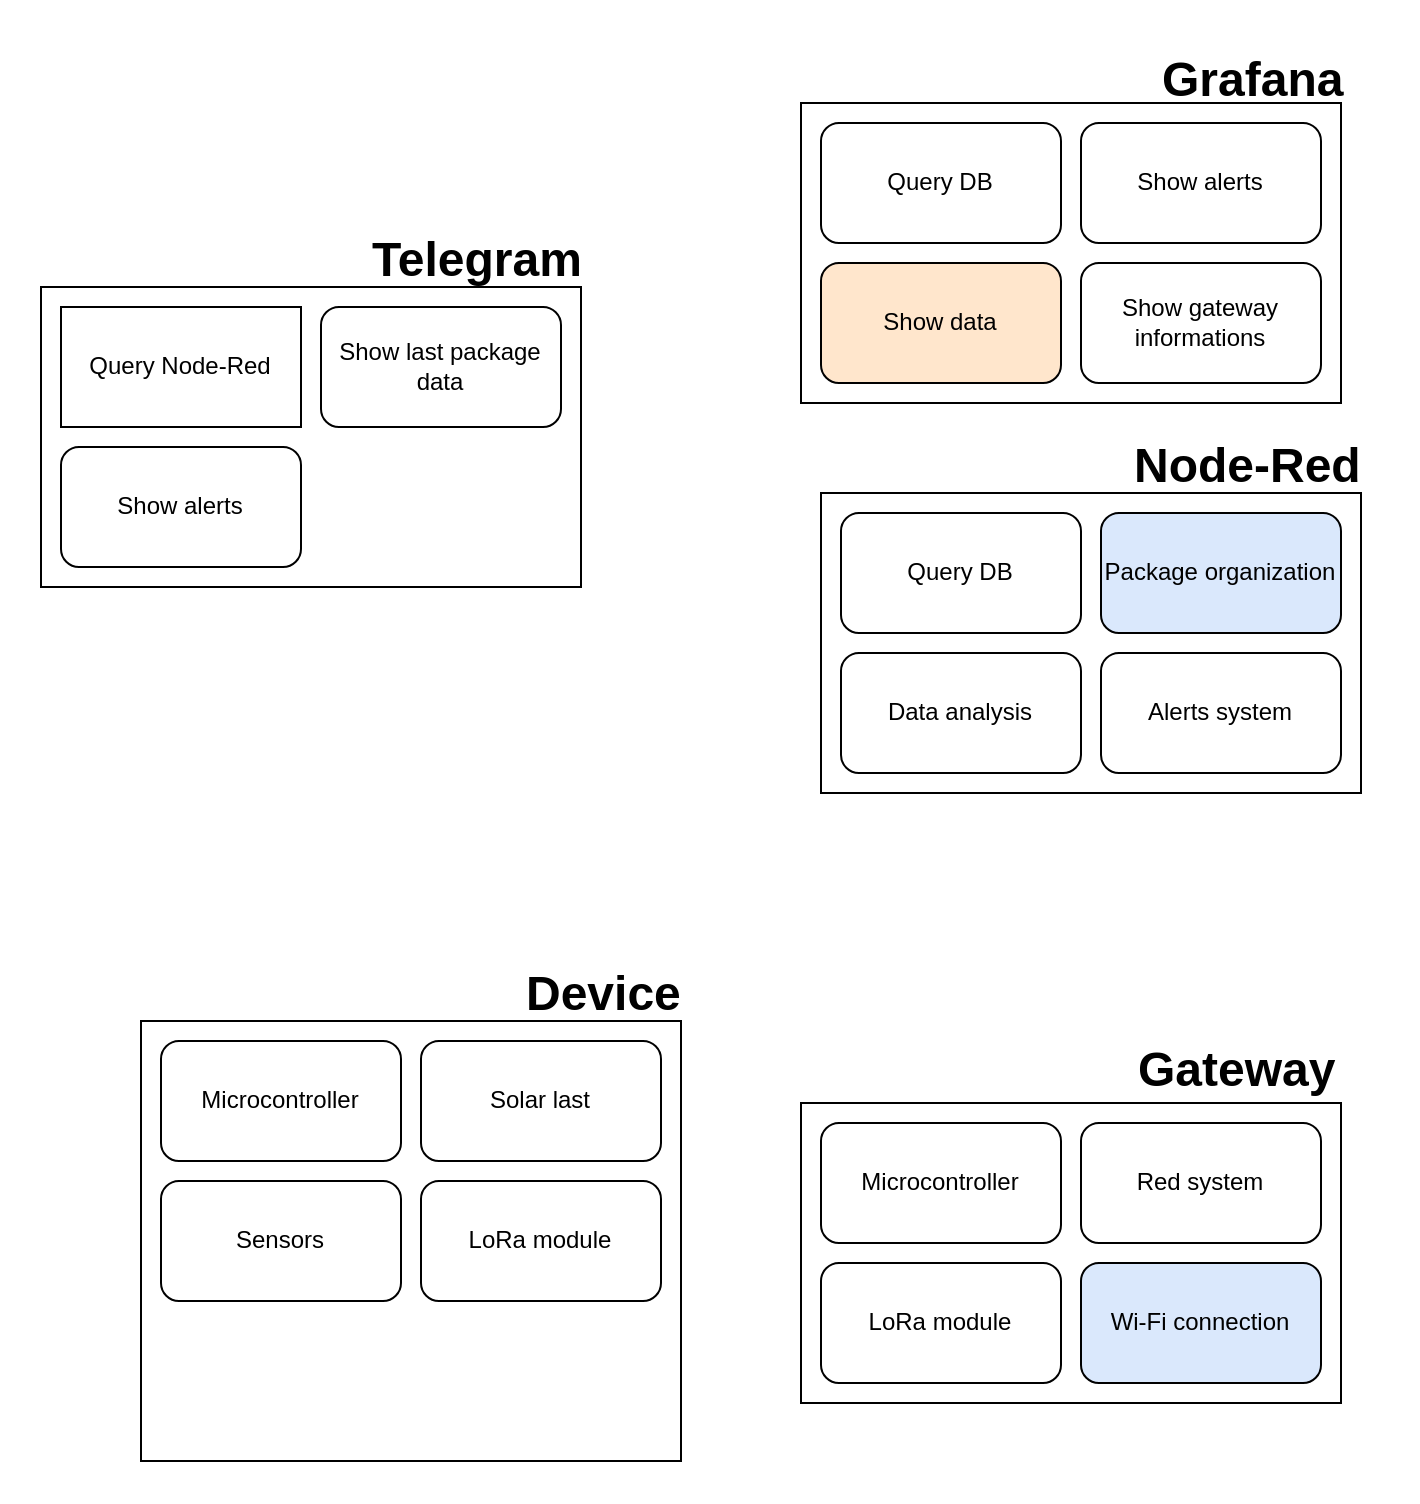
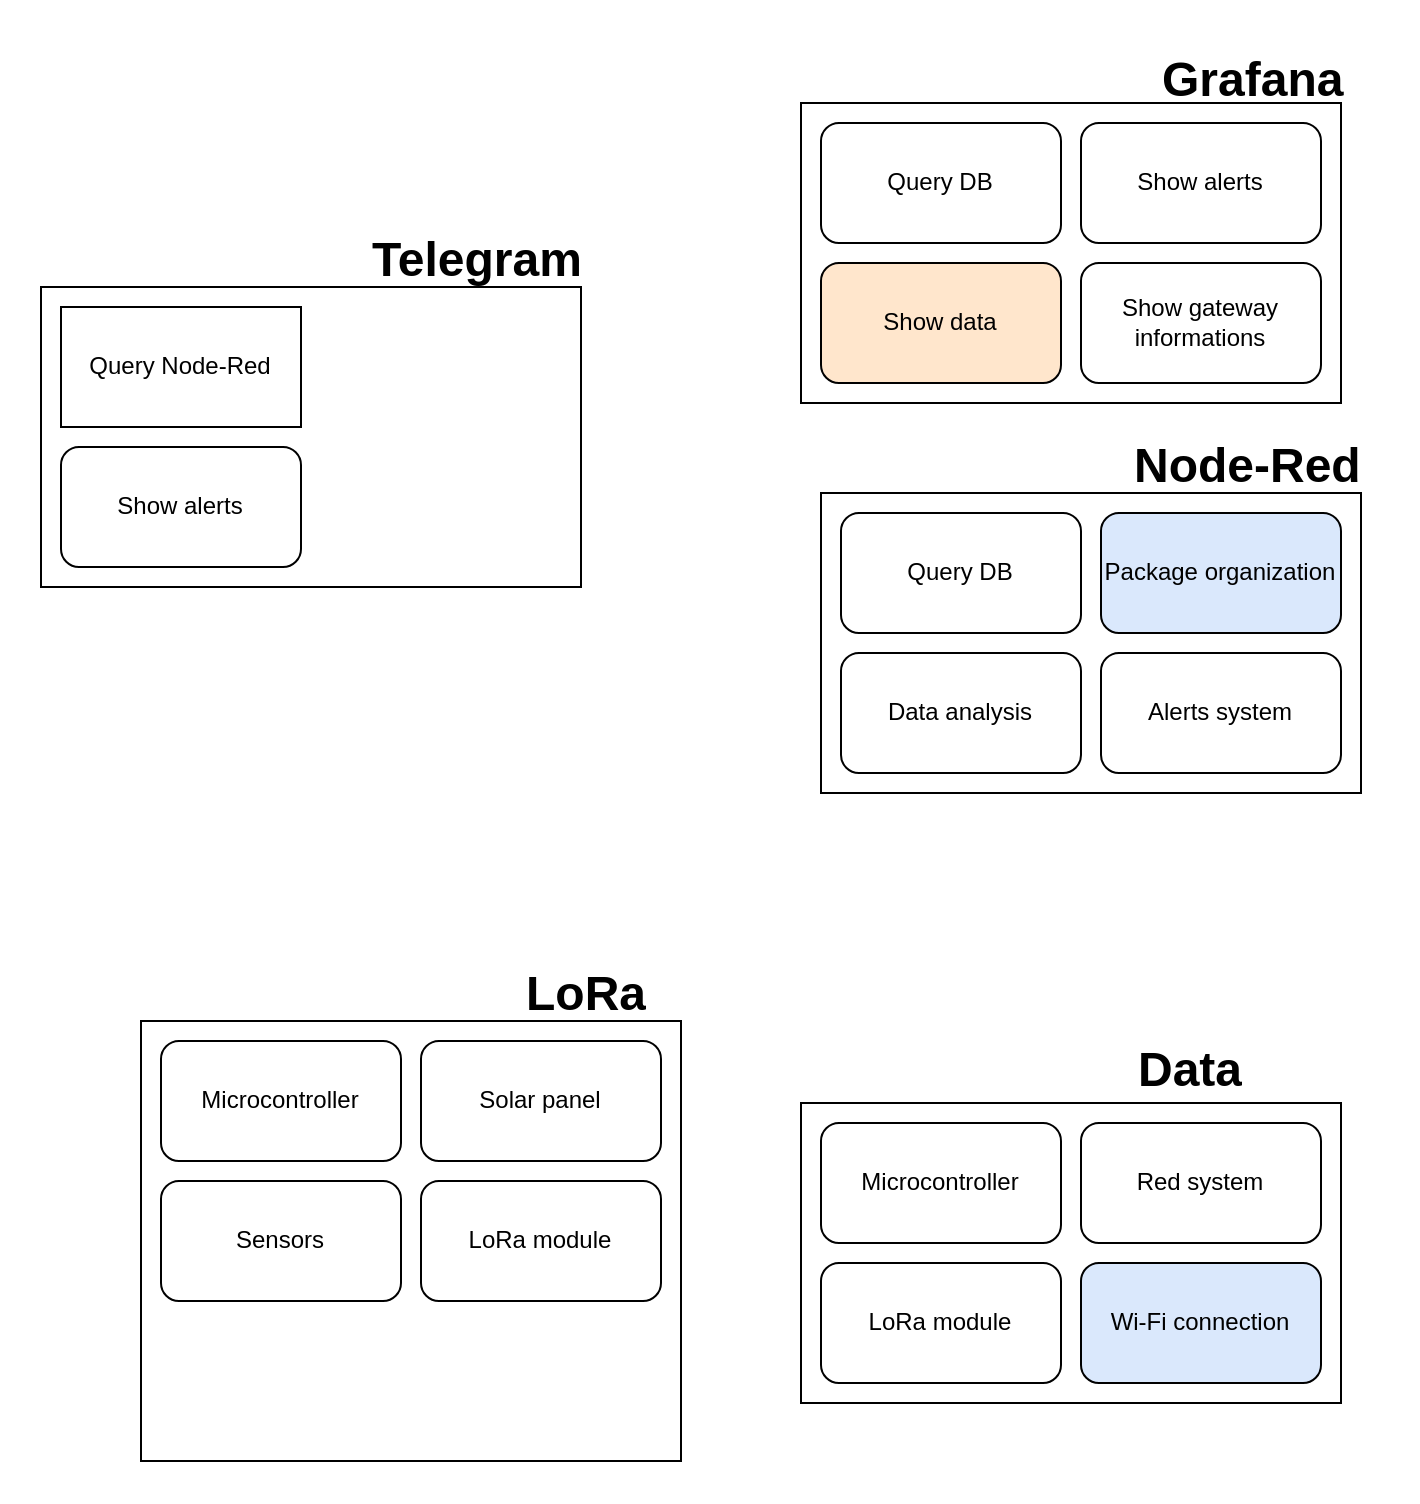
  <mxCell id="0" />
  <mxCell id="1" parent="0" />
  <mxCell id="2" value="" style="rounded=0;whiteSpace=wrap;html=1;" vertex="1" parent="1"><mxGeometry x="400" y="551" width="270" height="150" as="geometry" /></mxCell>
  <mxCell id="3" value="" style="rounded=0;whiteSpace=wrap;html=1;" vertex="1" parent="1"><mxGeometry x="70" y="510" width="270" height="220" as="geometry" /></mxCell>
- <mxCell id="4" value="&lt;h1&gt;Device&lt;/h1&gt;" style="text;html=1;strokeColor=none;fillColor=none;spacing=5;spacingTop=-20;whiteSpace=wrap;overflow=hidden;rounded=0;" vertex="1" parent="1"><mxGeometry x="258" y="477" width="90" height="40" as="geometry" /></mxCell>
+ <mxCell id="4" value="&lt;h1&gt;LoRa&lt;/h1&gt;" style="text;html=1;strokeColor=none;fillColor=none;spacing=5;spacingTop=-20;whiteSpace=wrap;overflow=hidden;rounded=0;" vertex="1" parent="1"><mxGeometry x="258" y="477" width="90" height="40" as="geometry" /></mxCell>
  <mxCell id="5" value="Microcontroller" style="rounded=1;whiteSpace=wrap;html=1;" vertex="1" parent="1"><mxGeometry x="80" y="520" width="120" height="60" as="geometry" /></mxCell>
  <mxCell id="6" value="Sensors" style="rounded=1;whiteSpace=wrap;html=1;" vertex="1" parent="1"><mxGeometry x="80" y="590" width="120" height="60" as="geometry" /></mxCell>
- <mxCell id="7" value="Solar last" style="rounded=1;whiteSpace=wrap;html=1;" vertex="1" parent="1"><mxGeometry x="210" y="520" width="120" height="60" as="geometry" /></mxCell>
+ <mxCell id="7" value="Solar panel" style="rounded=1;whiteSpace=wrap;html=1;" vertex="1" parent="1"><mxGeometry x="210" y="520" width="120" height="60" as="geometry" /></mxCell>
  <mxCell id="8" value="LoRa module" style="rounded=1;whiteSpace=wrap;html=1;" vertex="1" parent="1"><mxGeometry x="210" y="590" width="120" height="60" as="geometry" /></mxCell>
- <mxCell id="9" value="&lt;h1&gt;Gateway&lt;/h1&gt;" style="text;html=1;strokeColor=none;fillColor=none;spacing=5;spacingTop=-20;whiteSpace=wrap;overflow=hidden;rounded=0;" vertex="1" parent="1"><mxGeometry x="564" y="515" width="120" height="40" as="geometry" /></mxCell>
+ <mxCell id="9" value="&lt;h1&gt;Data&lt;/h1&gt;" style="text;html=1;strokeColor=none;fillColor=none;spacing=5;spacingTop=-20;whiteSpace=wrap;overflow=hidden;rounded=0;" vertex="1" parent="1"><mxGeometry x="564" y="515" width="120" height="40" as="geometry" /></mxCell>
  <mxCell id="10" value="Microcontroller" style="rounded=1;whiteSpace=wrap;html=1;" vertex="1" parent="1"><mxGeometry x="410" y="561" width="120" height="60" as="geometry" /></mxCell>
  <mxCell id="11" value="Red system" style="rounded=1;whiteSpace=wrap;html=1;" vertex="1" parent="1"><mxGeometry x="540" y="561" width="120" height="60" as="geometry" /></mxCell>
  <mxCell id="12" value="LoRa module" style="rounded=1;whiteSpace=wrap;html=1;" vertex="1" parent="1"><mxGeometry x="410" y="631" width="120" height="60" as="geometry" /></mxCell>
  <mxCell id="13" value="Wi-Fi connection" style="rounded=1;whiteSpace=wrap;html=1;fillColor=#dae8fc;" vertex="1" parent="1"><mxGeometry x="540" y="631" width="120" height="60" as="geometry" /></mxCell>
  <mxCell id="14" value="" style="rounded=0;whiteSpace=wrap;html=1;" vertex="1" parent="1"><mxGeometry x="410" y="246" width="270" height="150" as="geometry" /></mxCell>
  <mxCell id="15" value="&lt;h1&gt;Node-Red&lt;/h1&gt;" style="text;html=1;strokeColor=none;fillColor=none;spacing=5;spacingTop=-20;whiteSpace=wrap;overflow=hidden;rounded=0;" vertex="1" parent="1"><mxGeometry x="562" y="213" width="126" height="40" as="geometry" /></mxCell>
  <mxCell id="16" value="Query DB" style="rounded=1;whiteSpace=wrap;html=1;" vertex="1" parent="1"><mxGeometry x="420" y="256" width="120" height="60" as="geometry" /></mxCell>
  <mxCell id="17" value="Package organization" style="rounded=1;whiteSpace=wrap;html=1;fillColor=#dae8fc;" vertex="1" parent="1"><mxGeometry x="550" y="256" width="120" height="60" as="geometry" /></mxCell>
  <mxCell id="18" value="Data analysis" style="rounded=1;whiteSpace=wrap;html=1;" vertex="1" parent="1"><mxGeometry x="420" y="326" width="120" height="60" as="geometry" /></mxCell>
  <mxCell id="19" value="Alerts system" style="rounded=1;whiteSpace=wrap;html=1;" vertex="1" parent="1"><mxGeometry x="550" y="326" width="120" height="60" as="geometry" /></mxCell>
  <mxCell id="20" value="" style="rounded=0;whiteSpace=wrap;html=1;" vertex="1" parent="1"><mxGeometry x="20" y="143" width="270" height="150" as="geometry" /></mxCell>
  <mxCell id="21" value="&lt;h1&gt;Telegram&lt;/h1&gt;" style="text;html=1;strokeColor=none;fillColor=none;spacing=5;spacingTop=-20;whiteSpace=wrap;overflow=hidden;rounded=0;" vertex="1" parent="1"><mxGeometry x="181" y="110" width="126" height="40" as="geometry" /></mxCell>
  <mxCell id="22" value="Query Node-Red" style="whiteSpace=wrap;html=1;rounded=0;" vertex="1" parent="1"><mxGeometry x="30" y="153" width="120" height="60" as="geometry" /></mxCell>
- <mxCell id="23" value="Show last package data" style="rounded=1;whiteSpace=wrap;html=1;" vertex="1" parent="1"><mxGeometry x="160" y="153" width="120" height="60" as="geometry" /></mxCell>
  <mxCell id="24" value="Show alerts" style="rounded=1;whiteSpace=wrap;html=1;" vertex="1" parent="1"><mxGeometry x="30" y="223" width="120" height="60" as="geometry" /></mxCell>
  <mxCell id="25" value="" style="rounded=0;whiteSpace=wrap;html=1;" vertex="1" parent="1"><mxGeometry x="400" y="51" width="270" height="150" as="geometry" /></mxCell>
  <mxCell id="26" value="&lt;h1&gt;Grafana&lt;/h1&gt;" style="text;html=1;strokeColor=none;fillColor=none;spacing=5;spacingTop=-20;whiteSpace=wrap;overflow=hidden;rounded=0;" vertex="1" parent="1"><mxGeometry x="576" y="20" width="100" height="40" as="geometry" /></mxCell>
  <mxCell id="27" value="Query DB" style="rounded=1;whiteSpace=wrap;html=1;" vertex="1" parent="1"><mxGeometry x="410" y="61" width="120" height="60" as="geometry" /></mxCell>
  <mxCell id="28" value="Show alerts" style="rounded=1;whiteSpace=wrap;html=1;" vertex="1" parent="1"><mxGeometry x="540" y="61" width="120" height="60" as="geometry" /></mxCell>
  <mxCell id="29" value="Show data" style="rounded=1;whiteSpace=wrap;html=1;fillColor=#ffe6cc;" vertex="1" parent="1"><mxGeometry x="410" y="131" width="120" height="60" as="geometry" /></mxCell>
  <mxCell id="30" value="Show gateway informations" style="rounded=1;whiteSpace=wrap;html=1;" vertex="1" parent="1"><mxGeometry x="540" y="131" width="120" height="60" as="geometry" /></mxCell>
